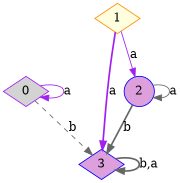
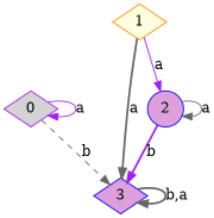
  digraph {
    d2tdocpreamble="\usetikzlibrary{automata}"
    d2tfigpreamble="\tikzstyle{every state}= [ draw=blue!50,very thick,fill=blue!20]  \tikzstyle{auto}= [fill=white]"
    ranksep=0.5
    node [color=blue fillcolor=plum shape=diamond style="state,filled"]
    edge [color=purple lblstyle=auto style=solid topath="bend right"]
    n1 [color=purple fillcolor=lightgrey label=0 style="state, initial,filled"]
    n2 [label=3 style="state, accepting,filled"]
    n3 [color=darkorange fillcolor=lightyellow label=1]
    n4 [label=2 shape=circle]
    n1 -> n1 [label=a topath="loop above"]
    n1 -> n2 [color=gray40 label=b style=dashed]
    n2 -> n2 [color=gray40 label="b,a" style=bold topath="loop above"]
-   n3 -> n2 [label=a style=bold]
+   n3 -> n2 [color=gray40 label=a style=bold]
    n3 -> n4 [label=a]
-   n4 -> n2 [color=gray40 label=b style=bold]
+   n4 -> n2 [label=b style=bold]
    n4 -> n4 [color=gray40 label=a topath="loop above"]
  }
